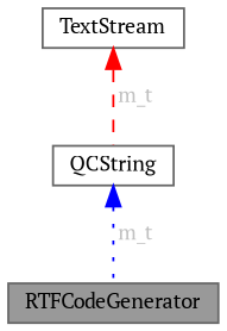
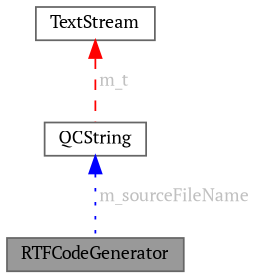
  digraph {
    fontname="PT Serif"
    node [color=gray40 fillcolor=white fontname="PT Serif" fontsize=10 shape=box style=filled]
    edge [dir=back fontcolor=grey fontname="PT Serif" fontsize=10 labelfontname=Helvetica labelfontsize=10]
    n1 [fillcolor=grey60 fontcolor=black height=0.2 label=RTFCodeGenerator width=0.4]
    n2 [height=0.2 label=TextStream width=0.4]
    n3 [height=0.2 label=QCString width=0.4]
    n2 -> n3 [color=red label=" m_t" style=dashed]
-   n3 -> n1 [color=blue label=" m_t" style=dotted]
+   n3 -> n1 [color=blue label=" m_sourceFileName" style=dotted]
  }
